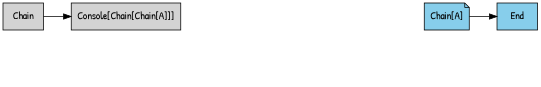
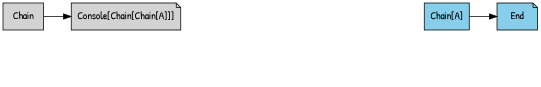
  digraph {
    fontname="Patrick Hand"
    rankdir=LR
    node [fontname="Patrick Hand" style=filled]
    edge [fontname="Patrick Hand" style=invis]
-   n1 [fillcolor=lightgrey label="Console[Chain[Chain[A]]]" shape=box]
+   n1 [fillcolor=lightgrey label="Console[Chain[Chain[A]]]" shape=note]
    n2 [label="Chain[Chain[A]]" style=invis]
    n3 [label="Chain[A]" style=invis]
    n4 [label="Console[Chain[A]]" style=invis]
-   n5 [fillcolor=skyblue label="Chain[A]" shape=note]
+   n5 [fillcolor=skyblue label="Chain[A]" shape=box]
    n6 [fillcolor=lightgrey label=Chain shape=box]
-   End [fillcolor=skyblue shape=box]
+   End [fillcolor=skyblue shape=note]
    subgraph sub_1 {
      rank=same
      n1
      n2
    }
    subgraph sub_2 {
      rank=same
      n3
      n4
    }
    n1 -> n2 [dir=back]
    n1 -> n4 [label="_.map(_.flatten)"]
    n2 -> n3 [label=flatten]
    n4 -> n3 [dir=back]
    n4 -> n5 [label=Next]
    n5 -> End [style=""]
    n6 -> n1 [style=""]
  }
